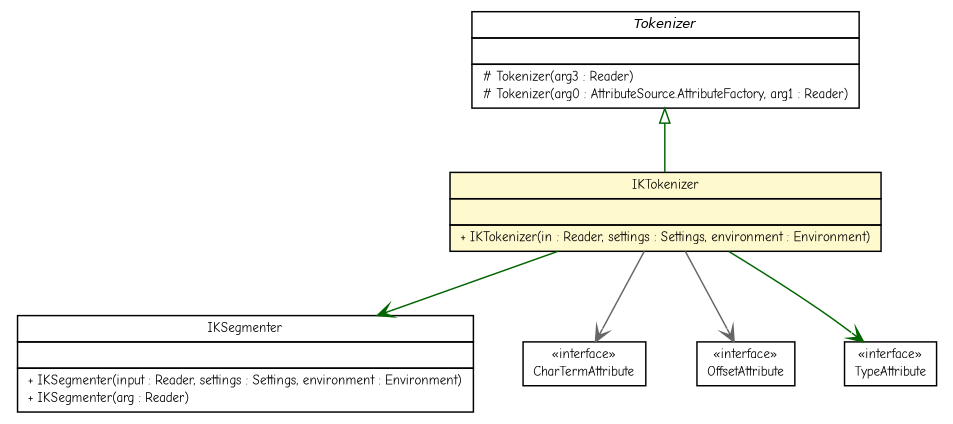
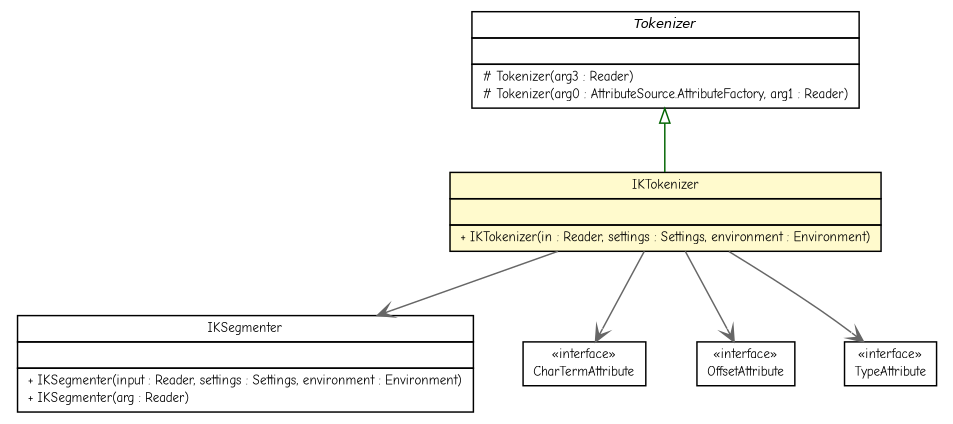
  digraph {
    fontname="Comic Neue"
    node [fontcolor=black fontname="Comic Neue" fontsize=9.0 shape=plaintext]
    edge [arrowhead=open color=gray40 fontcolor=black fontname="Comic Neue" fontsize=10.0 headport=p labelfontname=Helvetica labelfontsize=10 tailport=p]
    n1 [label=<<table border="0" cellborder="1" cellspacing="0" cellpadding="2" port="p" href="./IKSegmenter.html"> 		<tr><td><table border="0" cellspacing="0" cellpadding="1"> 			<tr><td> IKSegmenter </td></tr> 		</table></td></tr> 		<tr><td><table border="0" cellspacing="0" cellpadding="1"> 			<tr><td align="left">  </td></tr> 		</table></td></tr> 		<tr><td><table border="0" cellspacing="0" cellpadding="1"> 			<tr><td align="left"> + IKSegmenter(input : Reader, settings : Settings, environment : Environment) </td></tr> 			<tr><td align="left"> + IKSegmenter(arg : Reader) </td></tr> 		</table></td></tr> 		</table>>]
    n2 [label=<<table border="0" cellborder="1" cellspacing="0" cellpadding="2" port="p" bgcolor="lemonChiffon" href="./IKTokenizer.html"> 		<tr><td><table border="0" cellspacing="0" cellpadding="1"> 			<tr><td> IKTokenizer </td></tr> 		</table></td></tr> 		<tr><td><table border="0" cellspacing="0" cellpadding="1"> 			<tr><td align="left">  </td></tr> 		</table></td></tr> 		<tr><td><table border="0" cellspacing="0" cellpadding="1"> 			<tr><td align="left"> + IKTokenizer(in : Reader, settings : Settings, environment : Environment) </td></tr> 		</table></td></tr> 		</table>>]
    n3 [label=<<table border="0" cellborder="1" cellspacing="0" cellpadding="2" port="p" href="http://java.sun.com/j2se/1.4.2/docs/api/org/apache/lucene/analysis/tokenattributes/CharTermAttribute.html"> 		<tr><td><table border="0" cellspacing="0" cellpadding="1"> 			<tr><td> &laquo;interface&raquo; </td></tr> 			<tr><td> CharTermAttribute </td></tr> 		</table></td></tr> 		</table>>]
    n4 [label=<<table border="0" cellborder="1" cellspacing="0" cellpadding="2" port="p" href="http://java.sun.com/j2se/1.4.2/docs/api/org/apache/lucene/analysis/tokenattributes/OffsetAttribute.html"> 		<tr><td><table border="0" cellspacing="0" cellpadding="1"> 			<tr><td> &laquo;interface&raquo; </td></tr> 			<tr><td> OffsetAttribute </td></tr> 		</table></td></tr> 		</table>>]
    n5 [label=<<table border="0" cellborder="1" cellspacing="0" cellpadding="2" port="p" href="http://java.sun.com/j2se/1.4.2/docs/api/org/apache/lucene/analysis/tokenattributes/TypeAttribute.html"> 		<tr><td><table border="0" cellspacing="0" cellpadding="1"> 			<tr><td> &laquo;interface&raquo; </td></tr> 			<tr><td> TypeAttribute </td></tr> 		</table></td></tr> 		</table>>]
    n6 [label=<<table border="0" cellborder="1" cellspacing="0" cellpadding="2" port="p" href="http://java.sun.com/j2se/1.4.2/docs/api/org/apache/lucene/analysis/Tokenizer.html"> 		<tr><td><table border="0" cellspacing="0" cellpadding="1"> 			<tr><td><font face="Helvetica-Oblique"> Tokenizer </font></td></tr> 		</table></td></tr> 		<tr><td><table border="0" cellspacing="0" cellpadding="1"> 			<tr><td align="left">  </td></tr> 		</table></td></tr> 		<tr><td><table border="0" cellspacing="0" cellpadding="1"> 			<tr><td align="left"> # Tokenizer(arg3 : Reader) </td></tr> 			<tr><td align="left"> # Tokenizer(arg0 : AttributeSource.AttributeFactory, arg1 : Reader) </td></tr> 		</table></td></tr> 		</table>>]
-   n2 -> n1 [color=darkgreen]
+   n2 -> n1
    n2 -> n3
    n2 -> n4
-   n2 -> n5 [color=darkgreen]
+   n2 -> n5
    n6 -> n2 [arrowtail=empty color=darkgreen dir=back fontsize=10 arrowhead="" fontcolor=""]
  }
